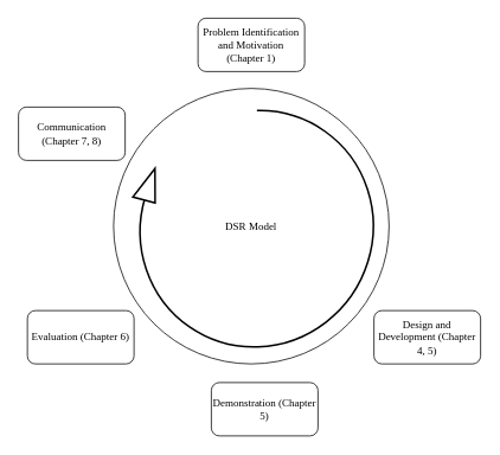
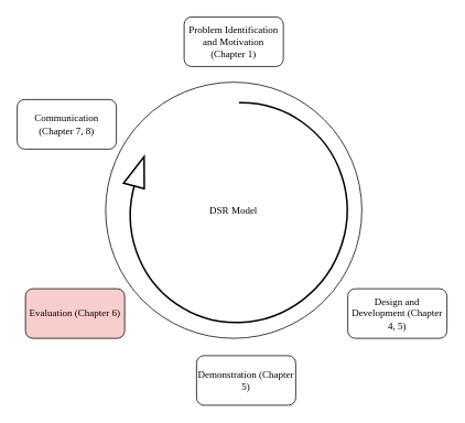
  <mxCell id="0" />
  <mxCell id="1" parent="0" />
  <mxCell id="2" value="DSR Model" style="ellipse;whiteSpace=wrap;html=1;aspect=fixed;fontFamily=Times New Roman;" parent="1" vertex="1"><mxGeometry x="127" y="99" width="310" height="310" as="geometry" /></mxCell>
  <mxCell id="3" value="Problem Identification and Motivation (Chapter 1)" style="rounded=1;whiteSpace=wrap;html=1;fontFamily=Times New Roman;" parent="1" vertex="1"><mxGeometry x="222" y="20" width="120" height="60" as="geometry" /></mxCell>
  <mxCell id="4" value="Design and Development (Chapter 4, 5)" style="rounded=1;whiteSpace=wrap;html=1;fontFamily=Times New Roman;" parent="1" vertex="1"><mxGeometry x="420" y="349" width="120" height="60" as="geometry" /></mxCell>
  <mxCell id="5" value="Demonstration (Chapter 5)" style="rounded=1;whiteSpace=wrap;html=1;fontFamily=Times New Roman;" parent="1" vertex="1"><mxGeometry x="237" y="430" width="120" height="60" as="geometry" /></mxCell>
- <mxCell id="6" value="Evaluation (Chapter 6)" style="rounded=1;whiteSpace=wrap;html=1;fontFamily=Times New Roman;" parent="1" vertex="1"><mxGeometry x="30" y="349" width="120" height="60" as="geometry" /></mxCell>
+ <mxCell id="6" value="Evaluation (Chapter 6)" style="rounded=1;whiteSpace=wrap;html=1;fontFamily=Times New Roman;fillColor=#f8cecc;" parent="1" vertex="1"><mxGeometry x="30" y="349" width="120" height="60" as="geometry" /></mxCell>
  <mxCell id="7" value="Communication (Chapter 7, 8)" style="rounded=1;whiteSpace=wrap;html=1;fontFamily=Times New Roman;" parent="1" vertex="1"><mxGeometry x="20" y="120" width="120" height="60" as="geometry" /></mxCell>
  <mxCell id="8" value="" style="verticalLabelPosition=bottom;html=1;verticalAlign=top;strokeWidth=2;shape=mxgraph.lean_mapping.physical_pull;pointerEvents=1;rotation=-150;flipV=1;fontFamily=Times New Roman;" parent="1" vertex="1"><mxGeometry x="150" y="120" width="270" height="270" as="geometry" /></mxCell>
